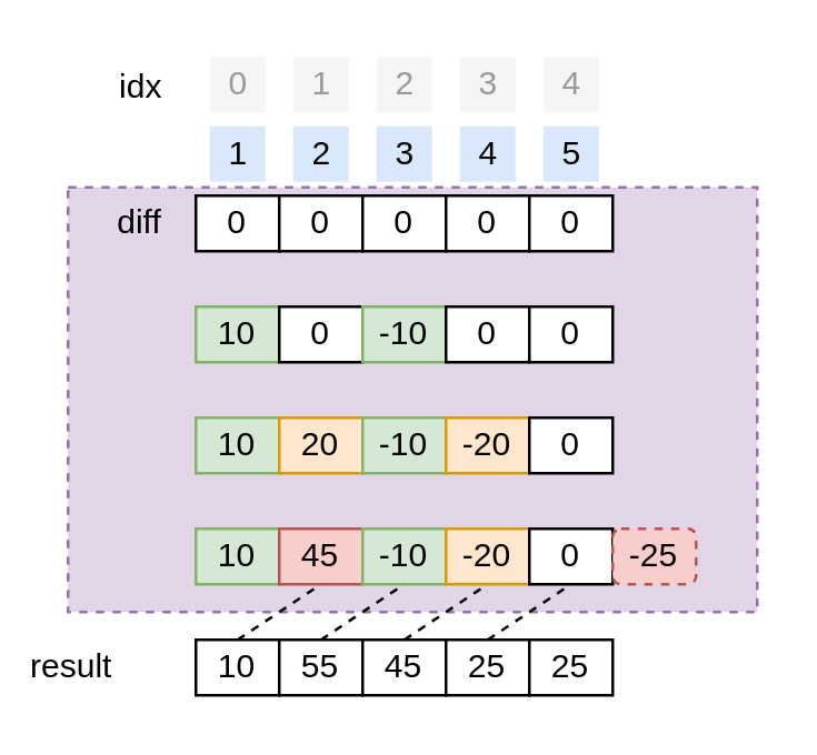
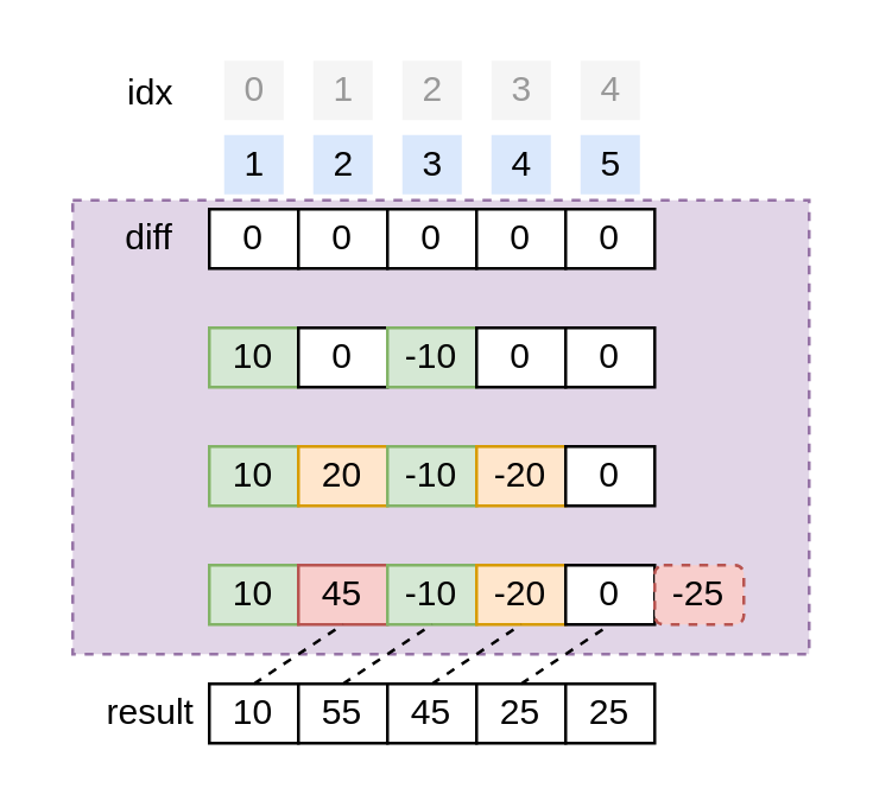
  <mxCell id="0" />
  <mxCell id="1" parent="0" />
  <mxCell id="2" value="" style="rounded=0;whiteSpace=wrap;html=1;dashed=1;fillColor=#e1d5e7;strokeColor=#9673a6;" vertex="1" parent="1"><mxGeometry x="24" y="67" width="248" height="153" as="geometry" /></mxCell>
  <mxCell id="3" value="0" style="rounded=0;whiteSpace=wrap;html=1;" vertex="1" parent="1"><mxGeometry x="70" y="70" width="30" height="20" as="geometry" /></mxCell>
  <mxCell id="4" value="0" style="rounded=0;whiteSpace=wrap;html=1;" vertex="1" parent="1"><mxGeometry x="100" y="70" width="30" height="20" as="geometry" /></mxCell>
  <mxCell id="5" value="0" style="rounded=0;whiteSpace=wrap;html=1;" vertex="1" parent="1"><mxGeometry x="130" y="70" width="30" height="20" as="geometry" /></mxCell>
  <mxCell id="6" value="0" style="rounded=0;whiteSpace=wrap;html=1;" vertex="1" parent="1"><mxGeometry x="160" y="70" width="30" height="20" as="geometry" /></mxCell>
  <mxCell id="7" value="0" style="rounded=0;whiteSpace=wrap;html=1;" vertex="1" parent="1"><mxGeometry x="190" y="70" width="30" height="20" as="geometry" /></mxCell>
  <mxCell id="8" value="diff" style="text;html=1;strokeColor=none;fillColor=none;align=center;verticalAlign=middle;whiteSpace=wrap;rounded=0;" vertex="1" parent="1"><mxGeometry x="20" y="65" width="60" height="30" as="geometry" /></mxCell>
  <mxCell id="9" value="1" style="text;html=1;align=center;verticalAlign=middle;resizable=0;points=[];autosize=1;strokeColor=none;fillColor=#dae8fc;" vertex="1" parent="1"><mxGeometry x="75" y="45" width="20" height="20" as="geometry" /></mxCell>
  <mxCell id="10" value="2" style="text;html=1;align=center;verticalAlign=middle;resizable=0;points=[];autosize=1;strokeColor=none;fillColor=#dae8fc;" vertex="1" parent="1"><mxGeometry x="105" y="45" width="20" height="20" as="geometry" /></mxCell>
  <mxCell id="11" value="3" style="text;html=1;align=center;verticalAlign=middle;resizable=0;points=[];autosize=1;strokeColor=none;fillColor=#dae8fc;" vertex="1" parent="1"><mxGeometry x="135" y="45" width="20" height="20" as="geometry" /></mxCell>
  <mxCell id="12" value="4" style="text;html=1;align=center;verticalAlign=middle;resizable=0;points=[];autosize=1;strokeColor=none;fillColor=#dae8fc;" vertex="1" parent="1"><mxGeometry x="165" y="45" width="20" height="20" as="geometry" /></mxCell>
  <mxCell id="13" value="5" style="text;html=1;align=center;verticalAlign=middle;resizable=0;points=[];autosize=1;strokeColor=none;fillColor=#dae8fc;" vertex="1" parent="1"><mxGeometry x="195" y="45" width="20" height="20" as="geometry" /></mxCell>
  <mxCell id="14" value="10" style="rounded=0;whiteSpace=wrap;html=1;fillColor=#d5e8d4;strokeColor=#82b366;" vertex="1" parent="1"><mxGeometry x="70" y="110" width="30" height="20" as="geometry" /></mxCell>
  <mxCell id="15" value="0" style="rounded=0;whiteSpace=wrap;html=1;" vertex="1" parent="1"><mxGeometry x="100" y="110" width="30" height="20" as="geometry" /></mxCell>
  <mxCell id="16" value="-10" style="rounded=0;whiteSpace=wrap;html=1;fillColor=#d5e8d4;strokeColor=#82b366;" vertex="1" parent="1"><mxGeometry x="130" y="110" width="30" height="20" as="geometry" /></mxCell>
  <mxCell id="17" value="0" style="rounded=0;whiteSpace=wrap;html=1;" vertex="1" parent="1"><mxGeometry x="160" y="110" width="30" height="20" as="geometry" /></mxCell>
  <mxCell id="18" value="0" style="rounded=0;whiteSpace=wrap;html=1;" vertex="1" parent="1"><mxGeometry x="190" y="110" width="30" height="20" as="geometry" /></mxCell>
  <mxCell id="19" value="10" style="rounded=0;whiteSpace=wrap;html=1;fillColor=#d5e8d4;strokeColor=#82b366;" vertex="1" parent="1"><mxGeometry x="70" y="150" width="30" height="20" as="geometry" /></mxCell>
  <mxCell id="20" value="20" style="rounded=0;whiteSpace=wrap;html=1;fillColor=#ffe6cc;strokeColor=#d79b00;" vertex="1" parent="1"><mxGeometry x="100" y="150" width="30" height="20" as="geometry" /></mxCell>
  <mxCell id="21" value="-10" style="rounded=0;whiteSpace=wrap;html=1;fillColor=#d5e8d4;strokeColor=#82b366;" vertex="1" parent="1"><mxGeometry x="130" y="150" width="30" height="20" as="geometry" /></mxCell>
  <mxCell id="22" value="-20" style="rounded=0;whiteSpace=wrap;html=1;fillColor=#ffe6cc;strokeColor=#d79b00;" vertex="1" parent="1"><mxGeometry x="160" y="150" width="30" height="20" as="geometry" /></mxCell>
  <mxCell id="23" value="0" style="rounded=0;whiteSpace=wrap;html=1;" vertex="1" parent="1"><mxGeometry x="190" y="150" width="30" height="20" as="geometry" /></mxCell>
  <mxCell id="24" value="10" style="rounded=0;whiteSpace=wrap;html=1;fillColor=#d5e8d4;strokeColor=#82b366;" vertex="1" parent="1"><mxGeometry x="70" y="190" width="30" height="20" as="geometry" /></mxCell>
  <mxCell id="25" value="45" style="rounded=0;whiteSpace=wrap;html=1;fillColor=#f8cecc;strokeColor=#b85450;" vertex="1" parent="1"><mxGeometry x="100" y="190" width="30" height="20" as="geometry" /></mxCell>
  <mxCell id="26" value="-10" style="rounded=0;whiteSpace=wrap;html=1;fillColor=#d5e8d4;strokeColor=#82b366;" vertex="1" parent="1"><mxGeometry x="130" y="190" width="30" height="20" as="geometry" /></mxCell>
  <mxCell id="27" value="-20" style="rounded=0;whiteSpace=wrap;html=1;fillColor=#ffe6cc;strokeColor=#d79b00;" vertex="1" parent="1"><mxGeometry x="160" y="190" width="30" height="20" as="geometry" /></mxCell>
  <mxCell id="28" value="0" style="rounded=0;whiteSpace=wrap;html=1;" vertex="1" parent="1"><mxGeometry x="190" y="190" width="30" height="20" as="geometry" /></mxCell>
  <mxCell id="29" value="0" style="text;html=1;align=center;verticalAlign=middle;resizable=0;points=[];autosize=1;strokeColor=none;fillColor=#f5f5f5;fontColor=#999999;" vertex="1" parent="1"><mxGeometry x="75" y="20" width="20" height="20" as="geometry" /></mxCell>
  <mxCell id="30" value="1" style="text;html=1;align=center;verticalAlign=middle;resizable=0;points=[];autosize=1;strokeColor=none;fillColor=#f5f5f5;fontColor=#999999;" vertex="1" parent="1"><mxGeometry x="105" y="20" width="20" height="20" as="geometry" /></mxCell>
  <mxCell id="31" value="2" style="text;html=1;align=center;verticalAlign=middle;resizable=0;points=[];autosize=1;strokeColor=none;fillColor=#f5f5f5;fontColor=#999999;" vertex="1" parent="1"><mxGeometry x="135" y="20" width="20" height="20" as="geometry" /></mxCell>
  <mxCell id="32" value="3" style="text;html=1;align=center;verticalAlign=middle;resizable=0;points=[];autosize=1;strokeColor=none;fillColor=#f5f5f5;fontColor=#999999;" vertex="1" parent="1"><mxGeometry x="165" y="20" width="20" height="20" as="geometry" /></mxCell>
  <mxCell id="33" value="4" style="text;html=1;align=center;verticalAlign=middle;resizable=0;points=[];autosize=1;strokeColor=none;fillColor=#f5f5f5;fontColor=#999999;" vertex="1" parent="1"><mxGeometry x="195" y="20" width="20" height="20" as="geometry" /></mxCell>
  <mxCell id="34" value="-25" style="whiteSpace=wrap;html=1;dashed=1;fillColor=#f8cecc;strokeColor=#b85450;rounded=1;" vertex="1" parent="1"><mxGeometry x="220" y="190" width="30" height="20" as="geometry" /></mxCell>
  <mxCell id="35" value="10" style="rounded=0;whiteSpace=wrap;html=1;" vertex="1" parent="1"><mxGeometry x="70" y="230" width="30" height="20" as="geometry" /></mxCell>
  <mxCell id="36" value="55" style="rounded=0;whiteSpace=wrap;html=1;" vertex="1" parent="1"><mxGeometry x="100" y="230" width="30" height="20" as="geometry" /></mxCell>
  <mxCell id="37" value="45" style="rounded=0;whiteSpace=wrap;html=1;" vertex="1" parent="1"><mxGeometry x="130" y="230" width="30" height="20" as="geometry" /></mxCell>
  <mxCell id="38" value="25" style="rounded=0;whiteSpace=wrap;html=1;" vertex="1" parent="1"><mxGeometry x="160" y="230" width="30" height="20" as="geometry" /></mxCell>
  <mxCell id="39" value="25" style="rounded=0;whiteSpace=wrap;html=1;" vertex="1" parent="1"><mxGeometry x="190" y="230" width="30" height="20" as="geometry" /></mxCell>
- <mxCell id="40" value="&lt;font color=&quot;#000000&quot;&gt;result&lt;/font&gt;" style="text;html=1;align=center;verticalAlign=middle;resizable=0;points=[];autosize=1;strokeColor=none;fillColor=none;fontColor=#999999;" vertex="1" parent="1"><mxGeometry x="5" y="230" width="40" height="20" as="geometry" /></mxCell>
+ <mxCell id="40" value="&lt;font color=&quot;#000000&quot;&gt;result&lt;/font&gt;" style="text;html=1;align=center;verticalAlign=middle;resizable=0;points=[];autosize=1;strokeColor=none;fillColor=none;fontColor=#999999;" vertex="1" parent="1"><mxGeometry x="30" y="230" width="40" height="20" as="geometry" /></mxCell>
  <mxCell id="41" value="" style="endArrow=none;dashed=1;html=1;rounded=0;fontColor=#000000;entryX=0.5;entryY=1;entryDx=0;entryDy=0;exitX=0.5;exitY=0;exitDx=0;exitDy=0;" edge="1" parent="1" source="35" target="25"><mxGeometry width="50" height="50" relative="1" as="geometry"><mxPoint x="85" y="229" as="sourcePoint" /><mxPoint x="135" y="180" as="targetPoint" /></mxGeometry></mxCell>
  <mxCell id="42" value="" style="endArrow=none;dashed=1;html=1;rounded=0;fontColor=#000000;entryX=0.5;entryY=1;entryDx=0;entryDy=0;exitX=0.5;exitY=0;exitDx=0;exitDy=0;" edge="1" parent="1"><mxGeometry width="50" height="50" relative="1" as="geometry"><mxPoint x="115" y="230" as="sourcePoint" /><mxPoint x="145" y="210" as="targetPoint" /></mxGeometry></mxCell>
  <mxCell id="43" value="" style="endArrow=none;dashed=1;html=1;rounded=0;fontColor=#000000;entryX=0.5;entryY=1;entryDx=0;entryDy=0;exitX=0.5;exitY=0;exitDx=0;exitDy=0;" edge="1" parent="1"><mxGeometry width="50" height="50" relative="1" as="geometry"><mxPoint x="145" y="230" as="sourcePoint" /><mxPoint x="175" y="210" as="targetPoint" /></mxGeometry></mxCell>
  <mxCell id="44" value="" style="endArrow=none;dashed=1;html=1;rounded=0;fontColor=#000000;entryX=0.5;entryY=1;entryDx=0;entryDy=0;exitX=0.5;exitY=0;exitDx=0;exitDy=0;" edge="1" parent="1"><mxGeometry width="50" height="50" relative="1" as="geometry"><mxPoint x="175" y="230" as="sourcePoint" /><mxPoint x="205" y="210" as="targetPoint" /></mxGeometry></mxCell>
  <mxCell id="45" value="idx" style="text;html=1;align=center;verticalAlign=middle;resizable=0;points=[];autosize=1;strokeColor=none;fillColor=none;fontColor=#000000;" vertex="1" parent="1"><mxGeometry x="37.5" y="22" width="25" height="18" as="geometry" /></mxCell>
